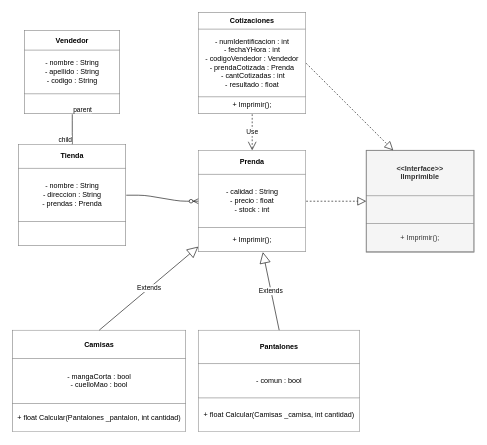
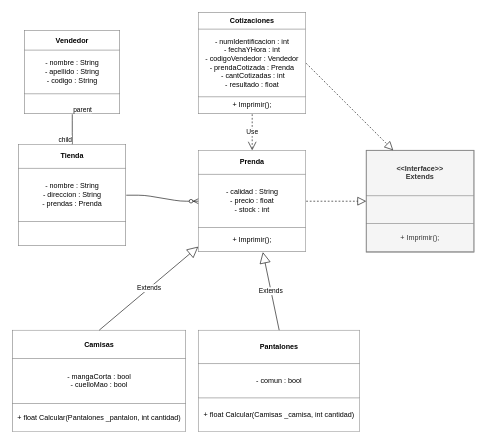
  <mxCell id="0" />
  <mxCell id="1" parent="0" />
  <mxCell id="2" value="&lt;table border=&quot;1&quot; width=&quot;100%&quot; cellpadding=&quot;4&quot; style=&quot;width: 100% ; height: 100% ; border-collapse: collapse&quot;&gt;&lt;tbody&gt;&lt;tr&gt;&lt;th align=&quot;center&quot;&gt;Vendedor&lt;br&gt;&lt;/th&gt;&lt;/tr&gt;&lt;tr&gt;&lt;td align=&quot;center&quot;&gt;- nombre : String&lt;br&gt;- apellido : String&lt;br&gt;- codigo : String&lt;/td&gt;&lt;/tr&gt;&lt;tr&gt;&lt;td align=&quot;center&quot;&gt;&lt;br&gt;&lt;/td&gt;&lt;/tr&gt;&lt;/tbody&gt;&lt;/table&gt;" style="text;html=1;strokeColor=none;fillColor=none;overflow=fill;" vertex="1" parent="1"><mxGeometry x="40" y="50" width="160" height="140" as="geometry" /></mxCell>
  <mxCell id="3" value="&lt;table border=&quot;1&quot; width=&quot;100%&quot; cellpadding=&quot;4&quot; style=&quot;width: 100% ; height: 100% ; border-collapse: collapse&quot;&gt;&lt;tbody&gt;&lt;tr&gt;&lt;th align=&quot;center&quot;&gt;Cotizaciones&lt;br&gt;&lt;/th&gt;&lt;/tr&gt;&lt;tr&gt;&lt;td align=&quot;center&quot;&gt;- numIdentificacion : int&lt;br&gt;- fechaYHora : int&lt;br&gt;- codigoVendedor : Vendedor&lt;br&gt;- prendaCotizada : Prenda&lt;br&gt;&amp;nbsp;- cantCotizadas : int&lt;br&gt;- resultado : float&lt;/td&gt;&lt;/tr&gt;&lt;tr&gt;&lt;td align=&quot;center&quot;&gt;+ Imprimir();&lt;/td&gt;&lt;/tr&gt;&lt;/tbody&gt;&lt;/table&gt;" style="text;html=1;strokeColor=none;fillColor=none;overflow=fill;" vertex="1" parent="1"><mxGeometry x="330" y="20" width="180" height="170" as="geometry" /></mxCell>
  <mxCell id="4" value="&lt;table border=&quot;1&quot; width=&quot;100%&quot; cellpadding=&quot;4&quot; style=&quot;width: 100% ; height: 100% ; border-collapse: collapse&quot;&gt;&lt;tbody&gt;&lt;tr&gt;&lt;th align=&quot;center&quot;&gt;Tienda&lt;br&gt;&lt;/th&gt;&lt;/tr&gt;&lt;tr&gt;&lt;td align=&quot;center&quot;&gt;- nombre : String&lt;br&gt;- direccion : String&lt;br&gt;- prendas : Prenda&lt;/td&gt;&lt;/tr&gt;&lt;tr&gt;&lt;td align=&quot;center&quot;&gt;&lt;br&gt;&lt;/td&gt;&lt;/tr&gt;&lt;/tbody&gt;&lt;/table&gt;" style="text;html=1;strokeColor=none;fillColor=none;overflow=fill;" vertex="1" parent="1"><mxGeometry x="30" y="240" width="180" height="170" as="geometry" /></mxCell>
  <mxCell id="5" value="&lt;table border=&quot;1&quot; width=&quot;100%&quot; cellpadding=&quot;4&quot; style=&quot;width: 100% ; height: 100% ; border-collapse: collapse&quot;&gt;&lt;tbody&gt;&lt;tr&gt;&lt;th align=&quot;center&quot;&gt;Prenda&lt;br&gt;&lt;/th&gt;&lt;/tr&gt;&lt;tr&gt;&lt;td align=&quot;center&quot;&gt;- calidad : String&lt;br&gt;- precio : float&lt;br&gt;- stock : int&lt;br&gt;&lt;/td&gt;&lt;/tr&gt;&lt;tr&gt;&lt;td align=&quot;center&quot;&gt;+ Imprimir();&lt;/td&gt;&lt;/tr&gt;&lt;/tbody&gt;&lt;/table&gt;" style="text;html=1;strokeColor=none;fillColor=none;overflow=fill;" vertex="1" parent="1"><mxGeometry x="330" y="250" width="180" height="170" as="geometry" /></mxCell>
  <mxCell id="6" value="&lt;table border=&quot;1&quot; width=&quot;100%&quot; cellpadding=&quot;4&quot; style=&quot;width: 100% ; height: 100% ; border-collapse: collapse&quot;&gt;&lt;tbody&gt;&lt;tr&gt;&lt;th align=&quot;center&quot;&gt;Camisas&lt;/th&gt;&lt;/tr&gt;&lt;tr&gt;&lt;td align=&quot;center&quot;&gt;- mangaCorta : bool&lt;br&gt;- cuelloMao : bool&lt;br&gt;&lt;/td&gt;&lt;/tr&gt;&lt;tr&gt;&lt;td align=&quot;center&quot;&gt;+ float Calcular(Pantalones _pantalon, int cantidad)&lt;br&gt;&lt;/td&gt;&lt;/tr&gt;&lt;/tbody&gt;&lt;/table&gt;" style="text;html=1;strokeColor=none;fillColor=none;overflow=fill;" vertex="1" parent="1"><mxGeometry x="20" y="550" width="290" height="170" as="geometry" /></mxCell>
  <mxCell id="7" value="&lt;table border=&quot;1&quot; width=&quot;100%&quot; cellpadding=&quot;4&quot; style=&quot;width: 100% ; height: 100% ; border-collapse: collapse&quot;&gt;&lt;tbody&gt;&lt;tr&gt;&lt;th align=&quot;center&quot;&gt;Pantalones&lt;/th&gt;&lt;/tr&gt;&lt;tr&gt;&lt;td align=&quot;center&quot;&gt;- comun : bool&lt;/td&gt;&lt;/tr&gt;&lt;tr&gt;&lt;td align=&quot;center&quot;&gt;+ float Calcular(Camisas _camisa, int cantidad)&lt;/td&gt;&lt;/tr&gt;&lt;/tbody&gt;&lt;/table&gt;" style="text;html=1;strokeColor=none;fillColor=none;overflow=fill;" vertex="1" parent="1"><mxGeometry x="330" y="550" width="270" height="170" as="geometry" /></mxCell>
  <mxCell id="8" value="Extends" style="endArrow=block;endSize=16;endFill=0;html=1;exitX=0.5;exitY=0;exitDx=0;exitDy=0;" edge="1" parent="1" source="7" target="5"><mxGeometry width="160" relative="1" as="geometry"><mxPoint x="470" y="510" as="sourcePoint" /><mxPoint x="630" y="510" as="targetPoint" /></mxGeometry></mxCell>
  <mxCell id="9" value="Extends" style="endArrow=block;endSize=16;endFill=0;html=1;exitX=0.5;exitY=0;exitDx=0;exitDy=0;" edge="1" parent="1" source="6" target="5"><mxGeometry width="160" relative="1" as="geometry"><mxPoint x="403.576" y="570" as="sourcePoint" /><mxPoint x="380.004" y="460" as="targetPoint" /></mxGeometry></mxCell>
  <mxCell id="10" value="" style="endArrow=none;html=1;edgeStyle=orthogonalEdgeStyle;exitX=0.5;exitY=1;exitDx=0;exitDy=0;" edge="1" parent="1" source="2" target="4"><mxGeometry relative="1" as="geometry"><mxPoint x="200" y="120" as="sourcePoint" /><mxPoint x="240" y="150" as="targetPoint" /><Array as="points"><mxPoint x="120" y="210" /><mxPoint x="120" y="210" /></Array></mxGeometry></mxCell>
  <mxCell id="11" value="parent" style="edgeLabel;resizable=0;html=1;align=left;verticalAlign=bottom;" connectable="0" vertex="1" parent="10"><mxGeometry x="-1" relative="1" as="geometry" /></mxCell>
  <mxCell id="12" value="child" style="edgeLabel;resizable=0;html=1;align=right;verticalAlign=bottom;" connectable="0" vertex="1" parent="10"><mxGeometry x="1" relative="1" as="geometry" /></mxCell>
  <mxCell id="13" value="" style="edgeStyle=entityRelationEdgeStyle;fontSize=12;html=1;endArrow=ERzeroToMany;endFill=1;entryX=0;entryY=0.5;entryDx=0;entryDy=0;" edge="1" parent="1" source="4" target="5"><mxGeometry width="100" height="100" relative="1" as="geometry"><mxPoint x="320" y="320" as="sourcePoint" /><mxPoint x="300" y="325" as="targetPoint" /></mxGeometry></mxCell>
  <mxCell id="14" value="Use" style="endArrow=open;endSize=12;dashed=1;html=1;entryX=0.5;entryY=0;entryDx=0;entryDy=0;exitX=0.5;exitY=1;exitDx=0;exitDy=0;" edge="1" parent="1" source="3" target="5"><mxGeometry width="160" relative="1" as="geometry"><mxPoint x="500" y="160" as="sourcePoint" /><mxPoint x="660" y="160" as="targetPoint" /></mxGeometry></mxCell>
- <mxCell id="15" value="&lt;table border=&quot;1&quot; width=&quot;100%&quot; cellpadding=&quot;4&quot; style=&quot;width: 100% ; height: 100% ; border-collapse: collapse&quot;&gt;&lt;tbody&gt;&lt;tr&gt;&lt;th align=&quot;center&quot;&gt;&amp;lt;&amp;lt;Interface&amp;gt;&amp;gt;&lt;br&gt;IImprimible&lt;/th&gt;&lt;/tr&gt;&lt;tr&gt;&lt;td align=&quot;center&quot;&gt;&lt;br&gt;&lt;/td&gt;&lt;/tr&gt;&lt;tr&gt;&lt;td align=&quot;center&quot;&gt;+ Imprimir();&lt;/td&gt;&lt;/tr&gt;&lt;/tbody&gt;&lt;/table&gt;" style="text;html=1;overflow=fill;fillColor=#f5f5f5;strokeColor=#666666;fontColor=#333333;" vertex="1" parent="1"><mxGeometry x="610" y="250" width="180" height="170" as="geometry" /></mxCell>
+ <mxCell id="15" value="&lt;table border=&quot;1&quot; width=&quot;100%&quot; cellpadding=&quot;4&quot; style=&quot;width: 100% ; height: 100% ; border-collapse: collapse&quot;&gt;&lt;tbody&gt;&lt;tr&gt;&lt;th align=&quot;center&quot;&gt;&amp;lt;&amp;lt;Interface&amp;gt;&amp;gt;&lt;br&gt;Extends&lt;/th&gt;&lt;/tr&gt;&lt;tr&gt;&lt;td align=&quot;center&quot;&gt;&lt;br&gt;&lt;/td&gt;&lt;/tr&gt;&lt;tr&gt;&lt;td align=&quot;center&quot;&gt;+ Imprimir();&lt;/td&gt;&lt;/tr&gt;&lt;/tbody&gt;&lt;/table&gt;" style="text;html=1;overflow=fill;fillColor=#f5f5f5;strokeColor=#666666;fontColor=#333333;" vertex="1" parent="1"><mxGeometry x="610" y="250" width="180" height="170" as="geometry" /></mxCell>
  <mxCell id="16" value="" style="endArrow=block;dashed=1;endFill=0;endSize=12;html=1;entryX=0.25;entryY=0;entryDx=0;entryDy=0;exitX=1;exitY=0.5;exitDx=0;exitDy=0;" edge="1" parent="1" source="3" target="15"><mxGeometry width="160" relative="1" as="geometry"><mxPoint x="500" y="105" as="sourcePoint" /><mxPoint x="670" y="105" as="targetPoint" /></mxGeometry></mxCell>
  <mxCell id="17" value="" style="endArrow=block;dashed=1;endFill=0;endSize=12;html=1;exitX=1;exitY=0.5;exitDx=0;exitDy=0;" edge="1" parent="1" source="5"><mxGeometry width="160" relative="1" as="geometry"><mxPoint x="520" y="340" as="sourcePoint" /><mxPoint x="610" y="335" as="targetPoint" /></mxGeometry></mxCell>
